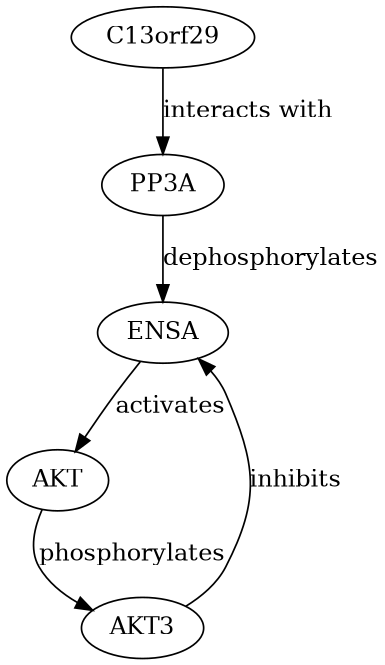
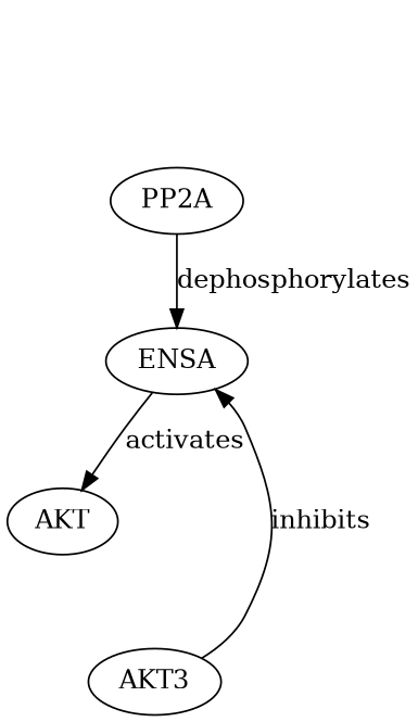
  digraph {
    edge [probability=0.6]
-   C13orf29
-   PP2A [label=PP3A]
+   PP2A
    ENSA
    n4 [label=AKT3]
    AKT
-   C13orf29 -> PP2A [evidence="BioGRID: C13orf29 interacts with PP2A" label="interacts with"]
    PP2A -> ENSA [evidence="PMID: 12345678" label=dephosphorylates probability=0.8]
    ENSA -> AKT [evidence="PMID: 23456789" label=activates probability=0.5]
    n4 -> ENSA [evidence="PMID: 45678901" label=inhibits]
-   AKT -> n4 [evidence="PMID: 34567890" label=phosphorylates probability=0.7]
  }
